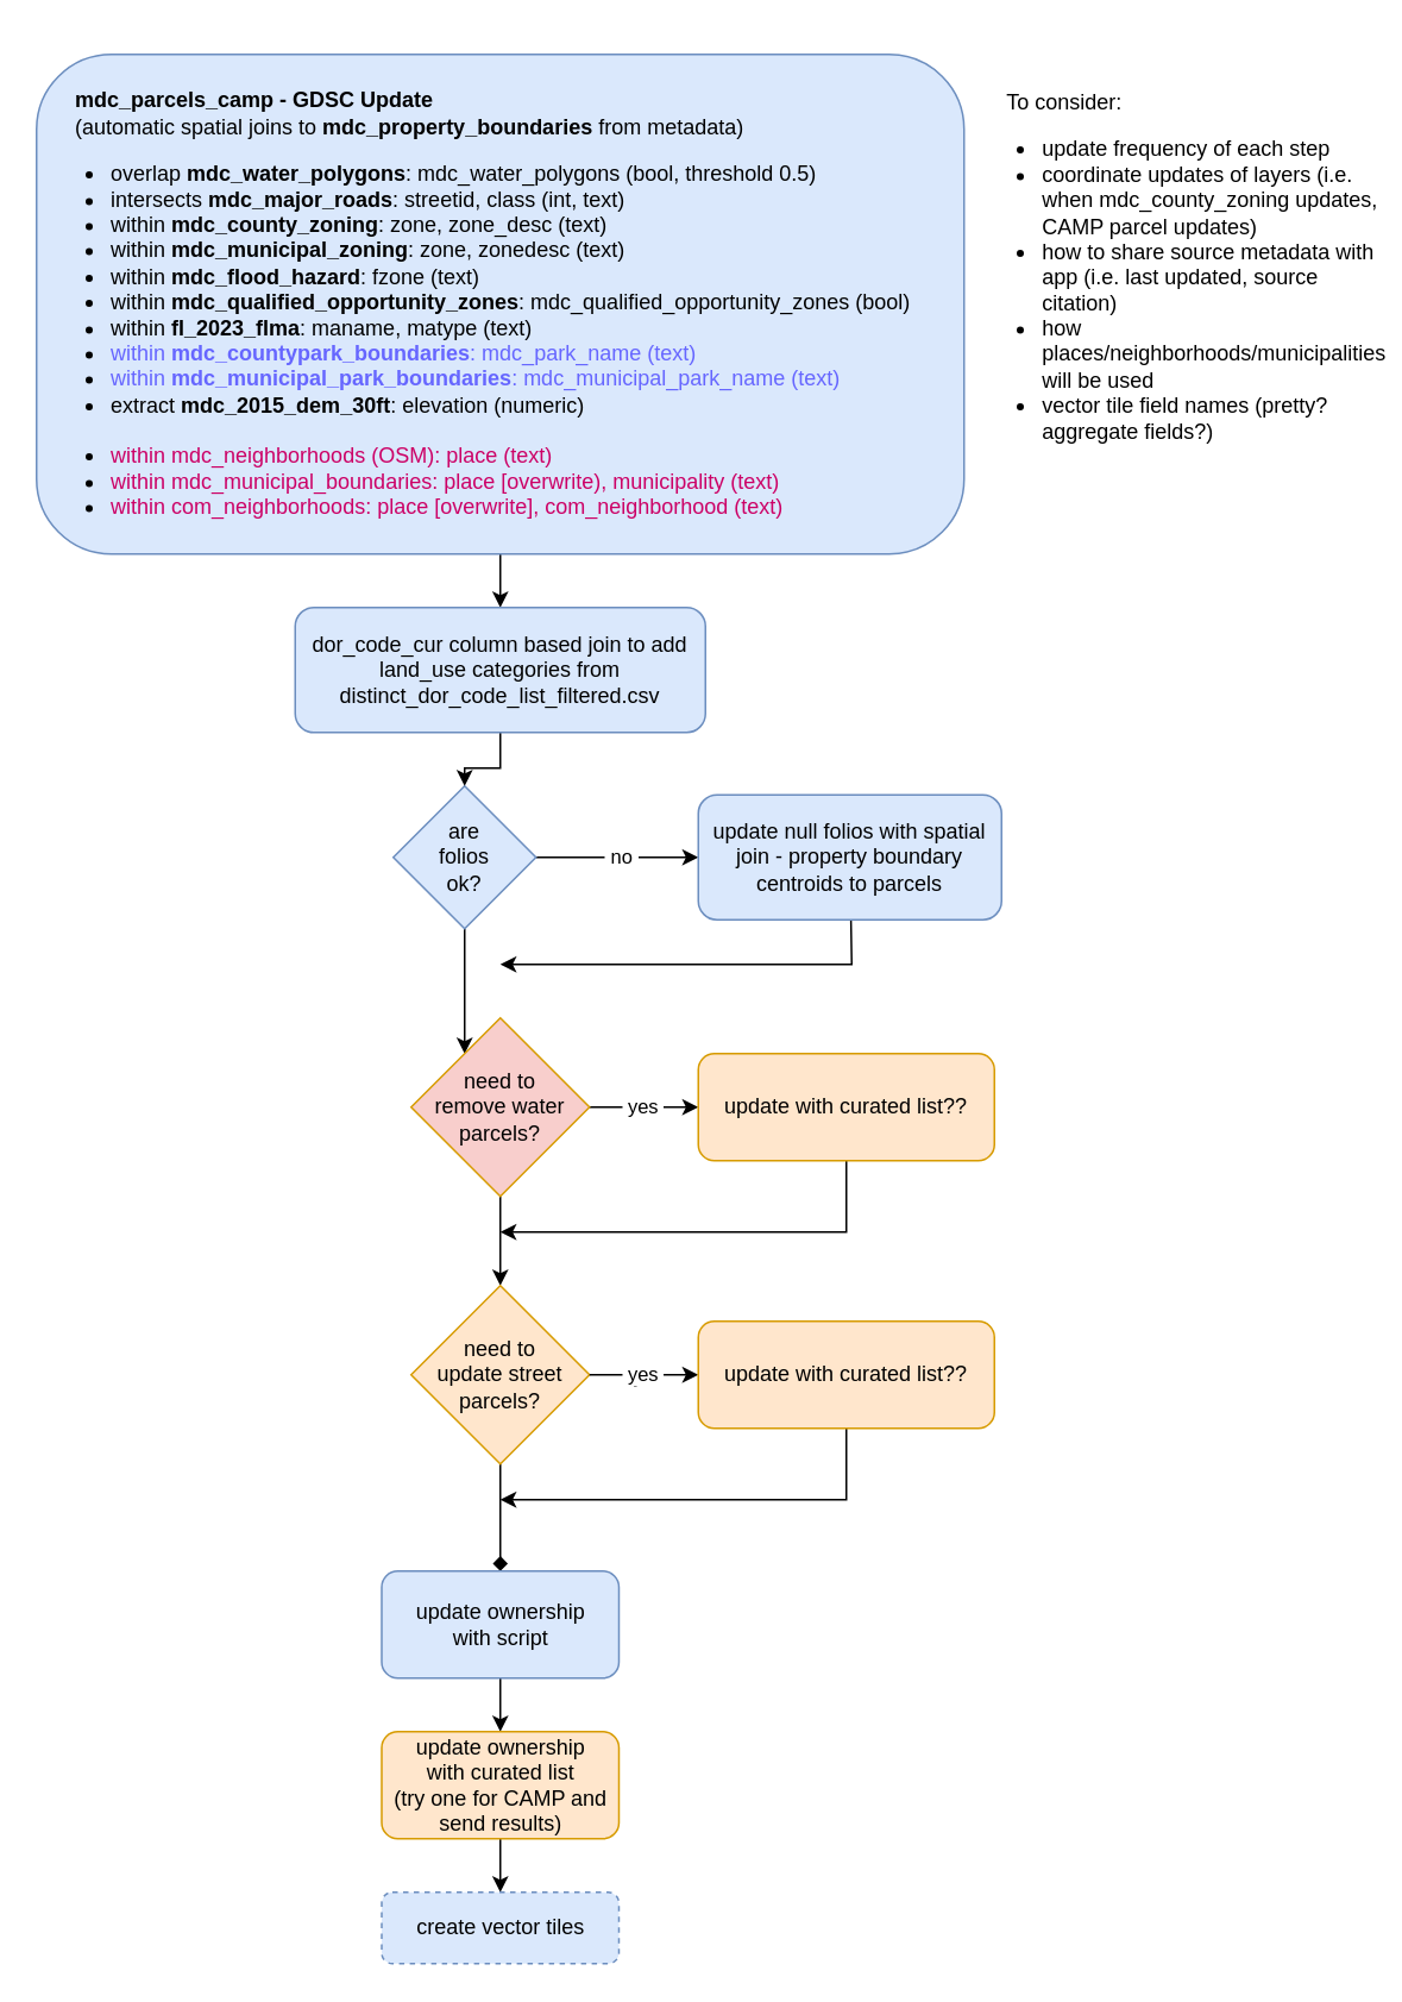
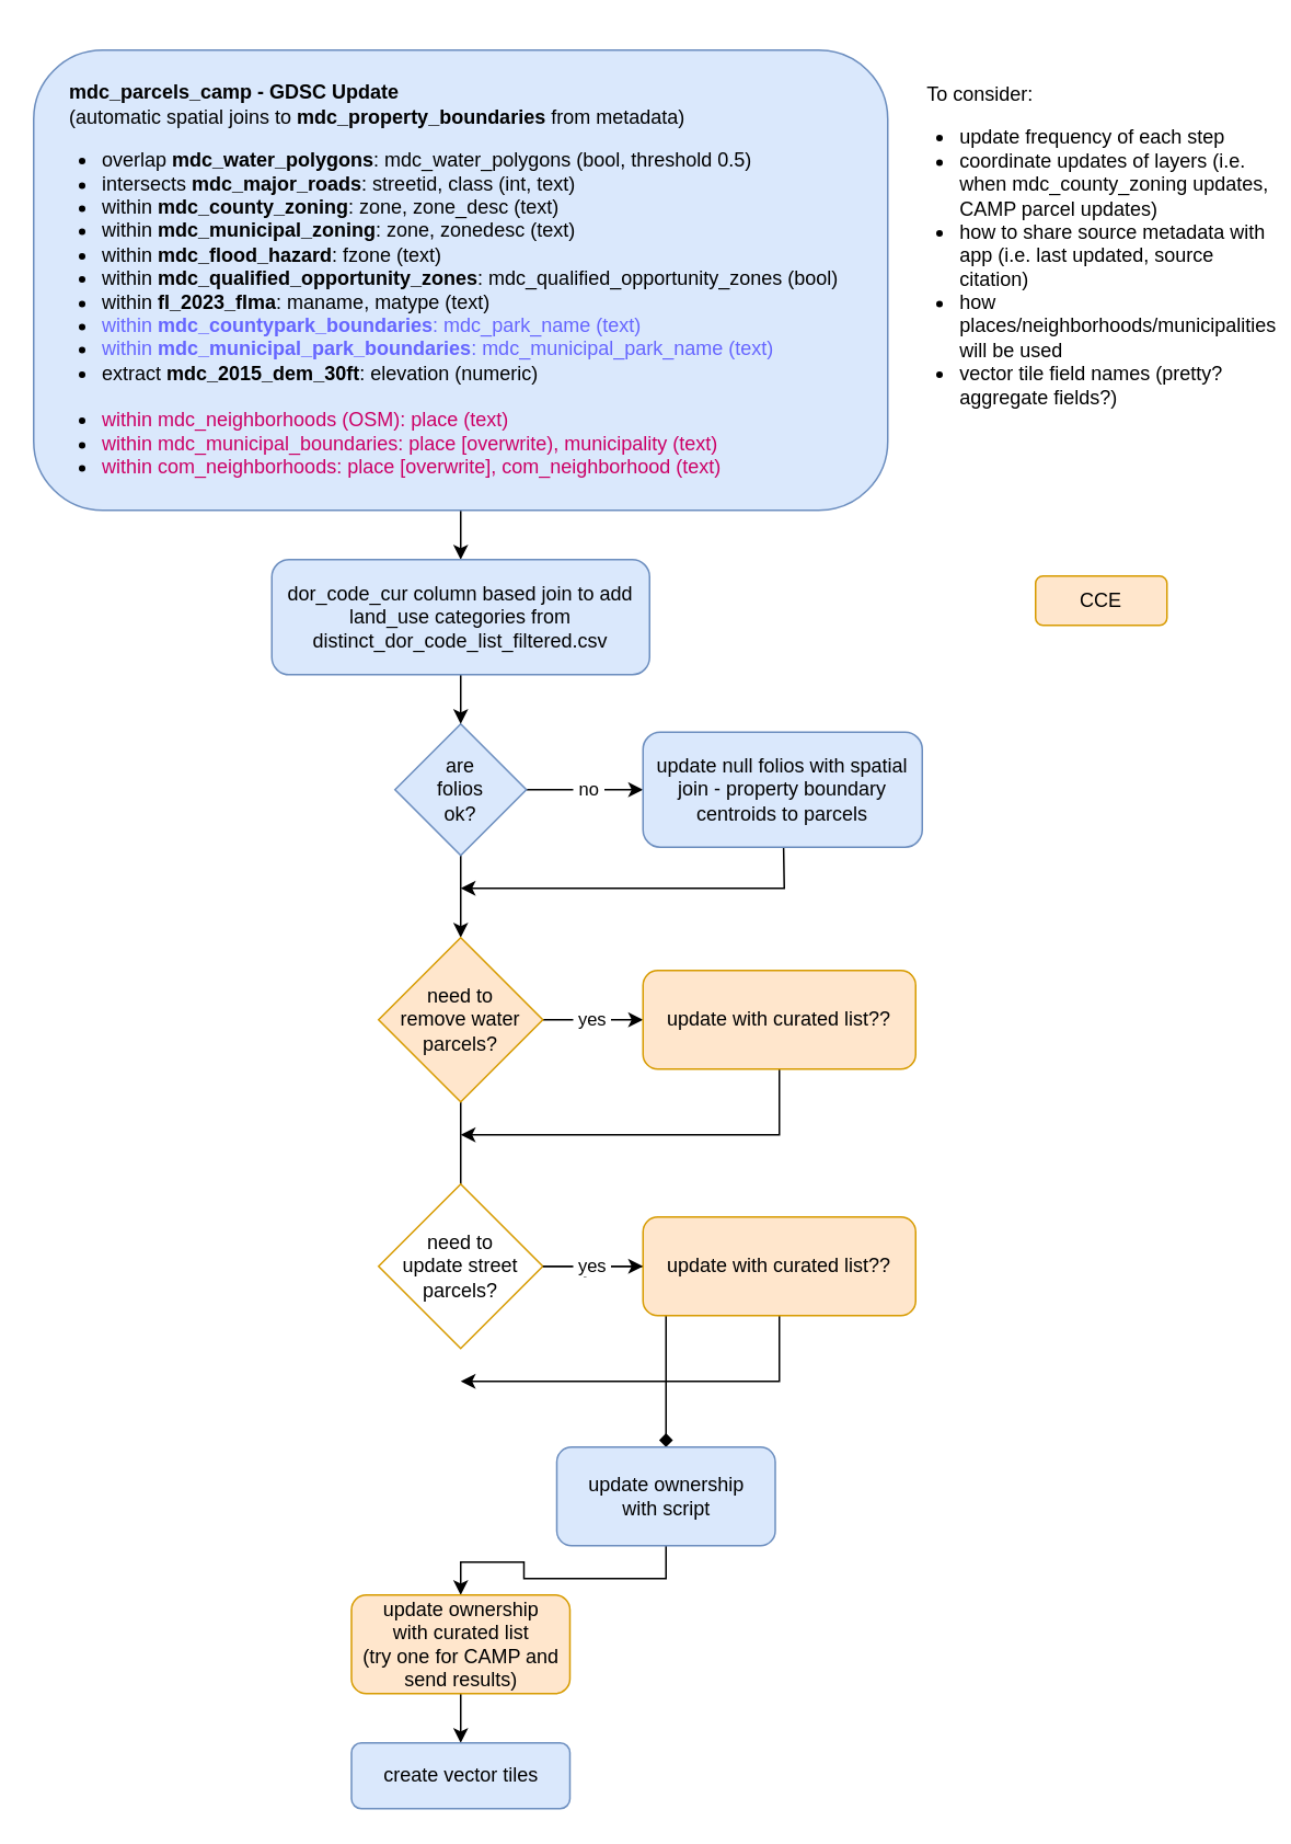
  <mxCell id="0" />
  <mxCell id="1" parent="0" />
  <mxCell id="2" value="" style="edgeStyle=orthogonalEdgeStyle;rounded=0;orthogonalLoop=1;jettySize=auto;html=1;" edge="1" parent="1" source="3" target="25"><mxGeometry relative="1" as="geometry" /></mxCell>
  <mxCell id="3" value="&lt;blockquote style=&quot;margin: 0px 0px 0px 20px; border: none; padding: 0px;&quot;&gt;&lt;span style=&quot;background-color: initial;&quot;&gt;&lt;b&gt;mdc_parcels_camp - GDSC Update&lt;/b&gt;&lt;br&gt;&lt;/span&gt;&lt;span style=&quot;background-color: initial;&quot;&gt;(automatic spatial joins to &lt;b&gt;mdc_property_boundaries &lt;/b&gt;from metadata)&lt;/span&gt;&lt;/blockquote&gt;&lt;ul style=&quot;padding-left: 40px; margin-bottom: 0px;&quot;&gt;&lt;li&gt;overlap &lt;b&gt;mdc_water_polygons&lt;/b&gt;: mdc_water_polygons (bool, threshold 0.5)&lt;/li&gt;&lt;li&gt;intersects &lt;b&gt;mdc_major_roads&lt;/b&gt;: streetid, class (int, text)&lt;/li&gt;&lt;li&gt;within &lt;b&gt;mdc_county_zoning&lt;/b&gt;: zone, zone_desc (text)&lt;/li&gt;&lt;li&gt;within &lt;b&gt;mdc_municipal_zoning&lt;/b&gt;: zone, zonedesc (text)&lt;/li&gt;&lt;li&gt;within &lt;b&gt;mdc_flood_hazard&lt;/b&gt;: fzone (text)&lt;/li&gt;&lt;li&gt;within &lt;b&gt;mdc_qualified_opportunity_zones&lt;/b&gt;: mdc_qualified_opportunity_zones (bool)&lt;/li&gt;&lt;li&gt;within &lt;b&gt;fl_2023_flma&lt;/b&gt;: maname, matype (text)&lt;/li&gt;&lt;li&gt;&lt;font color=&quot;#6666ff&quot;&gt;within &lt;b style=&quot;&quot;&gt;mdc_countypark_boundaries&lt;/b&gt;: mdc_park_name (text)&lt;/font&gt;&lt;/li&gt;&lt;li&gt;&lt;font color=&quot;#6666ff&quot;&gt;within &lt;b style=&quot;&quot;&gt;mdc_municipal_park_boundaries&lt;/b&gt;: mdc_municipal_park_name (text)&lt;/font&gt;&lt;/li&gt;&lt;li&gt;extract &lt;b&gt;mdc_2015_dem_30ft&lt;/b&gt;: elevation (numeric)&lt;/li&gt;&lt;/ul&gt;&lt;div&gt;&lt;br&gt;&lt;/div&gt;&lt;ul style=&quot;padding-left: 40px; margin-top: 0px; margin-bottom: 0px; margin-left: 0px;&quot;&gt;&lt;li&gt;&lt;font color=&quot;#cc0066&quot;&gt;within mdc_neighborhoods (OSM): place (text)&lt;/font&gt;&lt;/li&gt;&lt;li&gt;&lt;font color=&quot;#cc0066&quot;&gt;within mdc_municipal_boundaries: place [overwrite), municipality (text)&lt;/font&gt;&lt;/li&gt;&lt;li&gt;&lt;font color=&quot;#cc0066&quot;&gt;within com_neighborhoods: place [overwrite], com_neighborhood (text)&lt;/font&gt;&lt;/li&gt;&lt;/ul&gt;" style="rounded=1;whiteSpace=wrap;html=1;fontSize=12;glass=0;strokeWidth=1;shadow=0;align=left;fillColor=#dae8fc;strokeColor=#6c8ebf;" parent="1" vertex="1"><mxGeometry x="20" y="30" width="520" height="280" as="geometry" /></mxCell>
  <mxCell id="4" value="" style="edgeStyle=orthogonalEdgeStyle;rounded=0;orthogonalLoop=1;jettySize=auto;html=1;" parent="1" source="7" target="9" edge="1"><mxGeometry relative="1" as="geometry" /></mxCell>
  <mxCell id="5" value="&amp;nbsp;no&amp;nbsp;" style="edgeLabel;html=1;align=center;verticalAlign=middle;resizable=0;points=[];" parent="4" vertex="1" connectable="0"><mxGeometry x="0.041" relative="1" as="geometry"><mxPoint y="-1" as="offset" /></mxGeometry></mxCell>
  <mxCell id="6" value="" style="edgeStyle=orthogonalEdgeStyle;rounded=0;orthogonalLoop=1;jettySize=auto;html=1;" parent="1" source="7" target="13" edge="1"><mxGeometry relative="1" as="geometry"><Array as="points"><mxPoint x="277" y="630" /></Array></mxGeometry></mxCell>
- <mxCell id="7" value="are&lt;div&gt;folios&lt;/div&gt;&lt;div&gt;ok?&lt;/div&gt;" style="rhombus;whiteSpace=wrap;html=1;fillColor=#dae8fc;strokeColor=#6c8ebf;" parent="1" vertex="1"><mxGeometry x="220" y="440" width="80" height="80" as="geometry" /></mxCell>
+ <mxCell id="7" value="are&lt;div&gt;folios&lt;/div&gt;&lt;div&gt;ok?&lt;/div&gt;" style="rhombus;whiteSpace=wrap;html=1;fillColor=#dae8fc;strokeColor=#6c8ebf;" parent="1" vertex="1"><mxGeometry x="240" y="440" width="80" height="80" as="geometry" /></mxCell>
  <mxCell id="8" style="rounded=0;orthogonalLoop=1;jettySize=auto;html=1;" parent="1" source="9" edge="1"><mxGeometry relative="1" as="geometry"><mxPoint x="280" y="540" as="targetPoint" /><Array as="points"><mxPoint x="477" y="540" /><mxPoint x="337" y="540" /></Array></mxGeometry></mxCell>
  <mxCell id="9" value="update null folios with spatial join - property boundary centroids to parcels" style="rounded=1;whiteSpace=wrap;html=1;fillColor=#dae8fc;strokeColor=#6c8ebf;" parent="1" vertex="1"><mxGeometry x="391" y="445" width="170" height="70" as="geometry" /></mxCell>
  <mxCell id="10" style="edgeStyle=orthogonalEdgeStyle;rounded=0;orthogonalLoop=1;jettySize=auto;html=1;" parent="1" source="13" target="15" edge="1"><mxGeometry relative="1" as="geometry"><mxPoint x="387" y="620" as="targetPoint" /></mxGeometry></mxCell>
  <mxCell id="11" value="&amp;nbsp;yes&amp;nbsp;" style="edgeLabel;html=1;align=center;verticalAlign=middle;resizable=0;points=[];" parent="10" vertex="1" connectable="0"><mxGeometry x="-0.041" y="1" relative="1" as="geometry"><mxPoint as="offset" /></mxGeometry></mxCell>
- <mxCell id="12" style="edgeStyle=orthogonalEdgeStyle;rounded=0;orthogonalLoop=1;jettySize=auto;html=1;" parent="1" source="13" target="17" edge="1"><mxGeometry relative="1" as="geometry"><mxPoint x="277" y="730" as="targetPoint" /></mxGeometry></mxCell>
- <mxCell id="13" value="need to&lt;div&gt;remove water&lt;div&gt;parcels?&lt;/div&gt;&lt;/div&gt;" style="rhombus;whiteSpace=wrap;html=1;fillColor=#f8cecc;strokeColor=#d79b00;" parent="1" vertex="1"><mxGeometry x="230" y="570" width="100" height="100" as="geometry" /></mxCell>
+ <mxCell id="12" style="edgeStyle=orthogonalEdgeStyle;rounded=0;orthogonalLoop=1;jettySize=auto;html=1;endArrow=none;" parent="1" source="13" target="17" edge="1"><mxGeometry relative="1" as="geometry"><mxPoint x="277" y="730" as="targetPoint" /></mxGeometry></mxCell>
+ <mxCell id="13" value="need to&lt;div&gt;remove water&lt;div&gt;parcels?&lt;/div&gt;&lt;/div&gt;" style="rhombus;whiteSpace=wrap;html=1;fillColor=#ffe6cc;strokeColor=#d79b00;" parent="1" vertex="1"><mxGeometry x="230" y="570" width="100" height="100" as="geometry" /></mxCell>
  <mxCell id="14" style="rounded=0;orthogonalLoop=1;jettySize=auto;html=1;" parent="1" source="15" edge="1"><mxGeometry relative="1" as="geometry"><mxPoint x="280" y="690" as="targetPoint" /><Array as="points"><mxPoint x="474" y="690" /></Array></mxGeometry></mxCell>
  <mxCell id="15" value="update with curated list??" style="rounded=1;whiteSpace=wrap;html=1;fillColor=#ffe6cc;strokeColor=#d79b00;" parent="1" vertex="1"><mxGeometry x="391" y="590" width="166" height="60" as="geometry" /></mxCell>
  <mxCell id="16" style="edgeStyle=orthogonalEdgeStyle;rounded=0;orthogonalLoop=1;jettySize=auto;html=1;entryX=0.5;entryY=0;entryDx=0;entryDy=0;endArrow=diamond;" parent="1" source="17" target="27" edge="1"><mxGeometry relative="1" as="geometry"><mxPoint x="280" y="900" as="targetPoint" /></mxGeometry></mxCell>
- <mxCell id="17" value="need to&lt;div&gt;update street parcels?&lt;/div&gt;" style="rhombus;whiteSpace=wrap;html=1;fillColor=#ffe6cc;strokeColor=#d79b00;" parent="1" vertex="1"><mxGeometry x="230" y="720" width="100" height="100" as="geometry" /></mxCell>
+ <mxCell id="17" value="need to&lt;div&gt;update street parcels?&lt;/div&gt;" style="rhombus;whiteSpace=wrap;html=1;fillColor=#ffffff;strokeColor=#d79b00;" parent="1" vertex="1"><mxGeometry x="230" y="720" width="100" height="100" as="geometry" /></mxCell>
  <mxCell id="18" style="edgeStyle=orthogonalEdgeStyle;rounded=0;orthogonalLoop=1;jettySize=auto;html=1;exitX=1;exitY=0.5;exitDx=0;exitDy=0;" parent="1" source="17" target="22" edge="1"><mxGeometry relative="1" as="geometry"><mxPoint x="387" y="770" as="targetPoint" /><mxPoint x="327" y="770" as="sourcePoint" /></mxGeometry></mxCell>
  <mxCell id="19" value="yes" style="edgeLabel;html=1;align=center;verticalAlign=middle;resizable=0;points=[];" parent="18" vertex="1" connectable="0"><mxGeometry x="-0.008" y="-2" relative="1" as="geometry"><mxPoint x="2" y="-2" as="offset" /></mxGeometry></mxCell>
  <mxCell id="20" value="&amp;nbsp;yes&amp;nbsp;" style="edgeLabel;html=1;align=center;verticalAlign=middle;resizable=0;points=[];" parent="18" vertex="1" connectable="0"><mxGeometry x="-0.041" y="1" relative="1" as="geometry"><mxPoint as="offset" /></mxGeometry></mxCell>
  <mxCell id="21" style="rounded=0;orthogonalLoop=1;jettySize=auto;html=1;" parent="1" source="22" edge="1"><mxGeometry relative="1" as="geometry"><mxPoint x="280" y="840" as="targetPoint" /><Array as="points"><mxPoint x="474" y="840" /></Array></mxGeometry></mxCell>
  <mxCell id="22" value="update with curated list??" style="rounded=1;whiteSpace=wrap;html=1;fillColor=#ffe6cc;strokeColor=#d79b00;" parent="1" vertex="1"><mxGeometry x="391" y="740" width="166" height="60" as="geometry" /></mxCell>
  <mxCell id="23" style="edgeStyle=orthogonalEdgeStyle;rounded=0;orthogonalLoop=1;jettySize=auto;html=1;exitX=0.5;exitY=1;exitDx=0;exitDy=0;" parent="1" source="3" target="3" edge="1"><mxGeometry relative="1" as="geometry" /></mxCell>
  <mxCell id="24" value="" style="edgeStyle=orthogonalEdgeStyle;rounded=0;orthogonalLoop=1;jettySize=auto;html=1;" parent="1" source="25" target="7" edge="1"><mxGeometry relative="1" as="geometry" /></mxCell>
  <mxCell id="25" value="dor_code_cur column based join to add land_use categories from&lt;div&gt;distinct_dor_code_list_filtered.csv&lt;br&gt;&lt;/div&gt;" style="rounded=1;whiteSpace=wrap;html=1;fillColor=#dae8fc;strokeColor=#6c8ebf;" parent="1" vertex="1"><mxGeometry x="165" y="340" width="230" height="70" as="geometry" /></mxCell>
  <mxCell id="26" value="" style="edgeStyle=orthogonalEdgeStyle;rounded=0;orthogonalLoop=1;jettySize=auto;html=1;" parent="1" source="27" target="29" edge="1"><mxGeometry relative="1" as="geometry" /></mxCell>
- <mxCell id="27" value="update ownership&lt;div&gt;with script&lt;/div&gt;" style="rounded=1;whiteSpace=wrap;html=1;fillColor=#dae8fc;strokeColor=#6c8ebf;" parent="1" vertex="1"><mxGeometry x="213.5" y="880" width="133" height="60" as="geometry" /></mxCell>
+ <mxCell id="27" value="update ownership&lt;div&gt;with script&lt;/div&gt;" style="rounded=1;whiteSpace=wrap;html=1;fillColor=#dae8fc;strokeColor=#6c8ebf;" parent="1" vertex="1"><mxGeometry x="338.5" y="880" width="133" height="60" as="geometry" /></mxCell>
  <mxCell id="28" value="" style="edgeStyle=orthogonalEdgeStyle;rounded=0;orthogonalLoop=1;jettySize=auto;html=1;" parent="1" source="29" target="30" edge="1"><mxGeometry relative="1" as="geometry" /></mxCell>
  <mxCell id="29" value="update ownership&lt;div&gt;with curated list&lt;/div&gt;&lt;div&gt;(try one for CAMP and send results)&lt;/div&gt;" style="rounded=1;whiteSpace=wrap;html=1;fillColor=#ffe6cc;strokeColor=#d79b00;" parent="1" vertex="1"><mxGeometry x="213.5" y="970" width="133" height="60" as="geometry" /></mxCell>
- <mxCell id="30" value="create vector tiles" style="rounded=1;whiteSpace=wrap;html=1;fillColor=#dae8fc;strokeColor=#6c8ebf;dashed=1;" parent="1" vertex="1"><mxGeometry x="213.5" y="1060" width="133" height="40" as="geometry" /></mxCell>
+ <mxCell id="30" value="create vector tiles" style="rounded=1;whiteSpace=wrap;html=1;fillColor=#dae8fc;strokeColor=#6c8ebf;" parent="1" vertex="1"><mxGeometry x="213.5" y="1060" width="133" height="40" as="geometry" /></mxCell>
+ <mxCell id="31" value="CCE" style="rounded=1;whiteSpace=wrap;html=1;fillColor=#ffe6cc;strokeColor=#d79b00;" parent="1" vertex="1"><mxGeometry x="630" y="350" width="80" height="30" as="geometry" /></mxCell>
  <mxCell id="32" value="&lt;div style=&quot;padding-left: 20px;&quot; align=&quot;left&quot;&gt;To consider:&lt;/div&gt;&lt;div align=&quot;left&quot;&gt;&lt;ul&gt;&lt;li&gt;update frequency of each step&lt;/li&gt;&lt;li&gt;coordinate updates of layers (i.e. when mdc_county_zoning updates, CAMP parcel updates)&lt;/li&gt;&lt;li&gt;how to share source metadata with app (i.e. last updated, source citation)&lt;/li&gt;&lt;li&gt;how places/neighborhoods/municipalities will be used&lt;/li&gt;&lt;li&gt;vector tile field names (pretty? aggregate fields?)&lt;br&gt;&lt;/li&gt;&lt;/ul&gt;&lt;/div&gt;" style="rounded=1;whiteSpace=wrap;html=1;strokeColor=none;fillColor=none;" parent="1" vertex="1"><mxGeometry x="557" y="20" width="206.5" height="270" as="geometry" /></mxCell>
